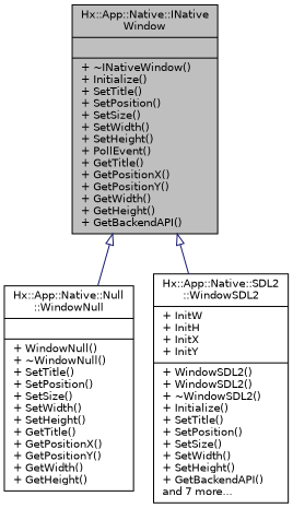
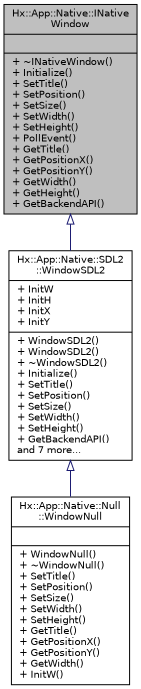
  digraph {
    node [color=black fillcolor=white fontname=Helvetica fontsize=10 shape=record style=filled]
    edge [arrowtail=onormal color=midnightblue dir=back fontname=Helvetica fontsize=10 labelfontname=Helvetica labelfontsize=10 style=solid]
    n1 [fillcolor=grey75 fontcolor=black height=0.2 label="{Hx::App::Native::INative\lWindow\n||+ ~INativeWindow()\l+ Initialize()\l+ SetTitle()\l+ SetPosition()\l+ SetSize()\l+ SetWidth()\l+ SetHeight()\l+ PollEvent()\l+ GetTitle()\l+ GetPositionX()\l+ GetPositionY()\l+ GetWidth()\l+ GetHeight()\l+ GetBackendAPI()\l}" width=0.4]
-   n2 [height=0.2 label="{Hx::App::Native::Null\l::WindowNull\n||+ WindowNull()\l+ ~WindowNull()\l+ SetTitle()\l+ SetPosition()\l+ SetSize()\l+ SetWidth()\l+ SetHeight()\l+ GetTitle()\l+ GetPositionX()\l+ GetPositionY()\l+ GetWidth()\l+ GetHeight()\l}" width=0.4]
+   n2 [height=0.2 label="{Hx::App::Native::Null\l::WindowNull\n||+ WindowNull()\l+ ~WindowNull()\l+ SetTitle()\l+ SetPosition()\l+ SetSize()\l+ SetWidth()\l+ SetHeight()\l+ GetTitle()\l+ GetPositionX()\l+ GetPositionY()\l+ GetWidth()\l+ InitW()\l}" width=0.4]
    n3 [height=0.2 label="{Hx::App::Native::SDL2\l::WindowSDL2\n|+ InitW\l+ InitH\l+ InitX\l+ InitY\l|+ WindowSDL2()\l+ WindowSDL2()\l+ ~WindowSDL2()\l+ Initialize()\l+ SetTitle()\l+ SetPosition()\l+ SetSize()\l+ SetWidth()\l+ SetHeight()\l+ GetBackendAPI()\land 7 more...\l}" width=0.4]
-   n1 -> n2
+   n3 -> n2
    n1 -> n3
  }
